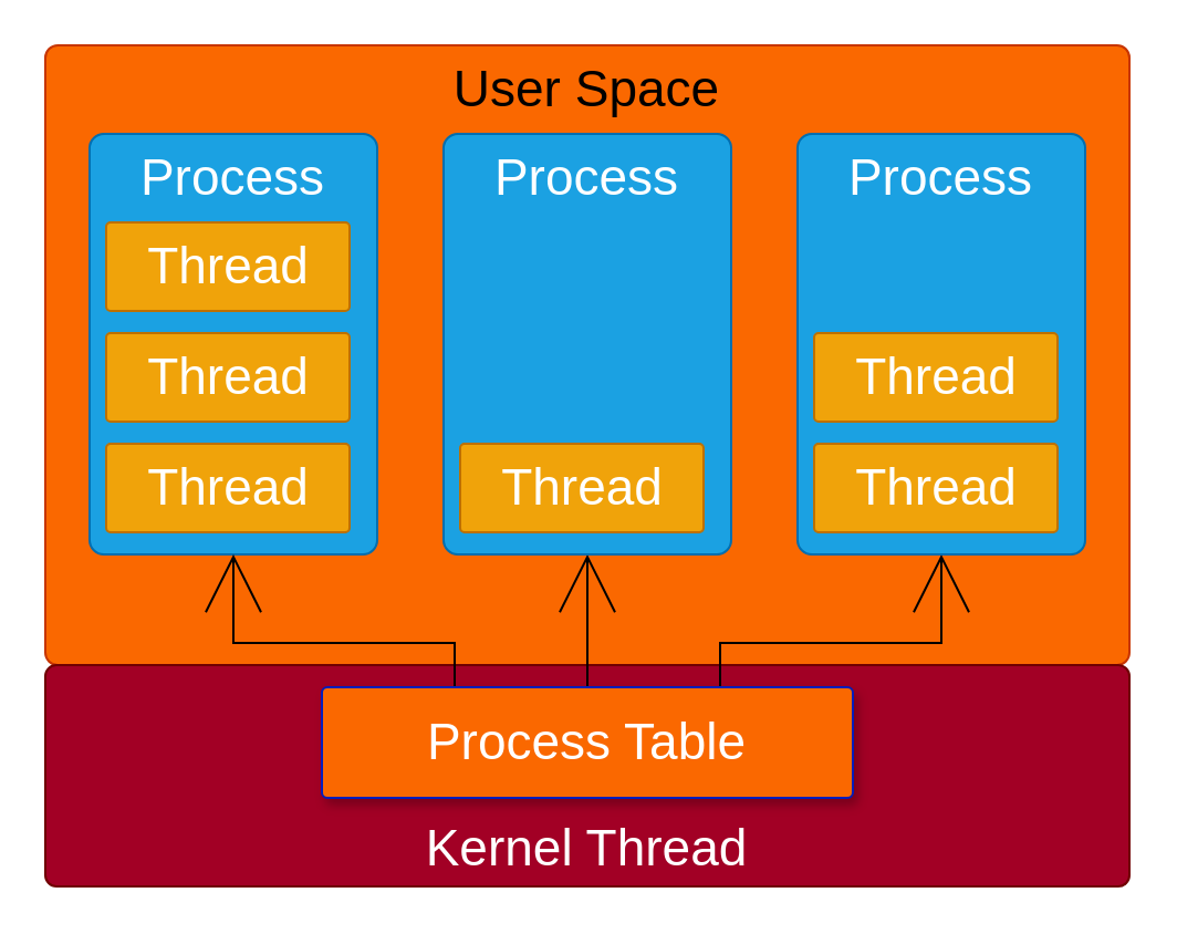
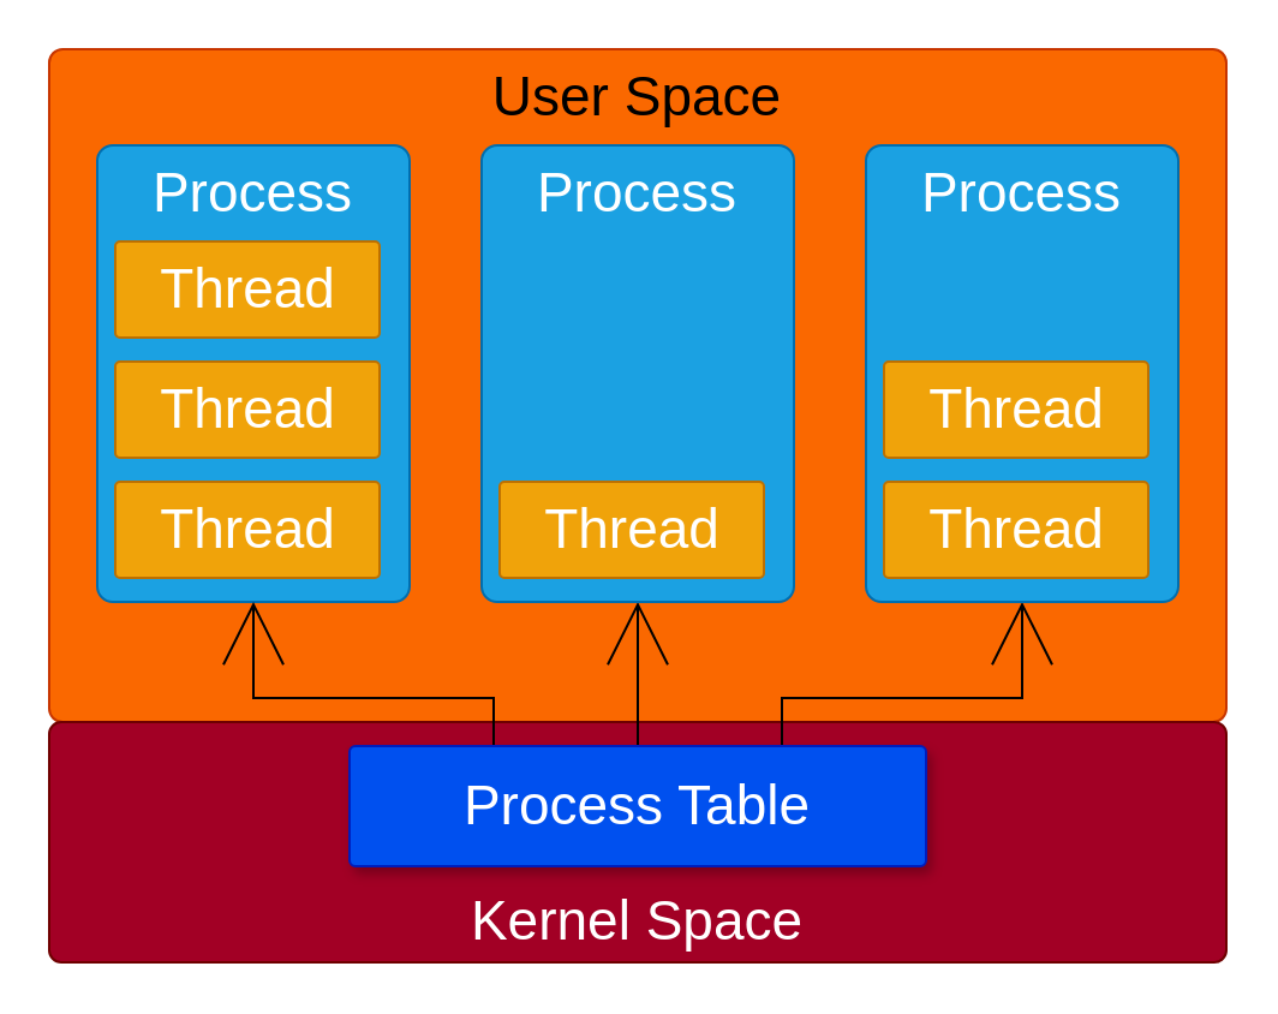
  <mxCell id="0" />
  <mxCell id="1" parent="0" />
  <mxCell id="2" value="&lt;font style=&quot;font-size: 23px&quot;&gt;User Space&lt;br&gt;&lt;/font&gt;" style="rounded=1;whiteSpace=wrap;html=1;verticalAlign=top;arcSize=2;fillColor=#fa6800;strokeColor=#C73500;" vertex="1" parent="1"><mxGeometry x="20" y="20" width="490" height="280" as="geometry" /></mxCell>
  <mxCell id="3" value="&lt;font style=&quot;font-size: 23px&quot;&gt;Process&lt;br&gt;&lt;/font&gt;" style="rounded=1;whiteSpace=wrap;html=1;verticalAlign=top;arcSize=5;fillColor=#1ba1e2;strokeColor=#006EAF;fontColor=#ffffff;" vertex="1" parent="1"><mxGeometry x="40" y="60" width="130" height="190" as="geometry" /></mxCell>
- <mxCell id="4" value="&lt;font style=&quot;font-size: 23px&quot;&gt;Kernel Thread&lt;br&gt;&lt;/font&gt;" style="rounded=1;whiteSpace=wrap;html=1;verticalAlign=bottom;arcSize=5;fillColor=#a20025;strokeColor=#6F0000;fontColor=#ffffff;" vertex="1" parent="1"><mxGeometry x="20" y="300" width="490" height="100" as="geometry" /></mxCell>
+ <mxCell id="4" value="&lt;font style=&quot;font-size: 23px&quot;&gt;Kernel Space&lt;br&gt;&lt;/font&gt;" style="rounded=1;whiteSpace=wrap;html=1;verticalAlign=bottom;arcSize=5;fillColor=#a20025;strokeColor=#6F0000;fontColor=#ffffff;" vertex="1" parent="1"><mxGeometry x="20" y="300" width="490" height="100" as="geometry" /></mxCell>
  <mxCell id="5" style="edgeStyle=orthogonalEdgeStyle;rounded=0;orthogonalLoop=1;jettySize=auto;html=1;exitX=0.25;exitY=0;exitDx=0;exitDy=0;entryX=0.5;entryY=1;entryDx=0;entryDy=0;endArrow=open;endFill=0;endSize=24;" edge="1" parent="1" source="8" target="3"><mxGeometry relative="1" as="geometry" /></mxCell>
  <mxCell id="6" style="edgeStyle=orthogonalEdgeStyle;rounded=0;orthogonalLoop=1;jettySize=auto;html=1;exitX=0.5;exitY=0;exitDx=0;exitDy=0;entryX=0.5;entryY=1;entryDx=0;entryDy=0;endArrow=open;endFill=0;endSize=24;" edge="1" parent="1" source="8" target="12"><mxGeometry relative="1" as="geometry" /></mxCell>
  <mxCell id="7" style="edgeStyle=orthogonalEdgeStyle;rounded=0;orthogonalLoop=1;jettySize=auto;html=1;exitX=0.75;exitY=0;exitDx=0;exitDy=0;entryX=0.5;entryY=1;entryDx=0;entryDy=0;endArrow=open;endFill=0;endSize=24;" edge="1" parent="1" source="8" target="14"><mxGeometry relative="1" as="geometry" /></mxCell>
- <mxCell id="8" value="&lt;font style=&quot;font-size: 23px&quot;&gt;Process Table&lt;br&gt;&lt;/font&gt;" style="rounded=1;whiteSpace=wrap;html=1;verticalAlign=middle;arcSize=5;fillColor=#fa6800;strokeColor=#001DBC;fontColor=#ffffff;shadow=1;" vertex="1" parent="1"><mxGeometry x="145" y="310" width="240" height="50" as="geometry" /></mxCell>
+ <mxCell id="8" value="&lt;font style=&quot;font-size: 23px&quot;&gt;Process Table&lt;br&gt;&lt;/font&gt;" style="rounded=1;whiteSpace=wrap;html=1;verticalAlign=middle;arcSize=5;fillColor=#0050ef;strokeColor=#001DBC;fontColor=#ffffff;shadow=1;" vertex="1" parent="1"><mxGeometry x="145" y="310" width="240" height="50" as="geometry" /></mxCell>
  <mxCell id="9" value="&lt;font style=&quot;font-size: 23px&quot;&gt;Thread&lt;br&gt;&lt;/font&gt;" style="rounded=1;whiteSpace=wrap;html=1;verticalAlign=top;arcSize=5;fillColor=#f0a30a;strokeColor=#BD7000;fontColor=#FFFFFF;" vertex="1" parent="1"><mxGeometry x="47.5" y="150" width="110" height="40" as="geometry" /></mxCell>
  <mxCell id="10" value="&lt;font style=&quot;font-size: 23px&quot;&gt;Thread&lt;br&gt;&lt;/font&gt;" style="rounded=1;whiteSpace=wrap;html=1;verticalAlign=top;arcSize=5;fillColor=#f0a30a;strokeColor=#BD7000;fontColor=#FFFFFF;" vertex="1" parent="1"><mxGeometry x="47.5" y="200" width="110" height="40" as="geometry" /></mxCell>
  <mxCell id="11" value="&lt;font style=&quot;font-size: 23px&quot;&gt;Thread&lt;br&gt;&lt;/font&gt;" style="rounded=1;whiteSpace=wrap;html=1;verticalAlign=top;arcSize=5;fillColor=#f0a30a;strokeColor=#BD7000;fontColor=#FFFFFF;" vertex="1" parent="1"><mxGeometry x="47.5" y="100" width="110" height="40" as="geometry" /></mxCell>
  <mxCell id="12" value="&lt;font style=&quot;font-size: 23px&quot;&gt;Process&lt;br&gt;&lt;/font&gt;" style="rounded=1;whiteSpace=wrap;html=1;verticalAlign=top;arcSize=5;fillColor=#1ba1e2;strokeColor=#006EAF;fontColor=#ffffff;" vertex="1" parent="1"><mxGeometry x="200" y="60" width="130" height="190" as="geometry" /></mxCell>
  <mxCell id="13" value="&lt;font style=&quot;font-size: 23px&quot;&gt;Thread&lt;br&gt;&lt;/font&gt;" style="rounded=1;whiteSpace=wrap;html=1;verticalAlign=top;arcSize=5;fillColor=#f0a30a;strokeColor=#BD7000;fontColor=#FFFFFF;" vertex="1" parent="1"><mxGeometry x="207.5" y="200" width="110" height="40" as="geometry" /></mxCell>
  <mxCell id="14" value="&lt;font style=&quot;font-size: 23px&quot;&gt;Process&lt;br&gt;&lt;/font&gt;" style="rounded=1;whiteSpace=wrap;html=1;verticalAlign=top;arcSize=5;fillColor=#1ba1e2;strokeColor=#006EAF;fontColor=#ffffff;" vertex="1" parent="1"><mxGeometry x="360" y="60" width="130" height="190" as="geometry" /></mxCell>
  <mxCell id="15" value="&lt;font style=&quot;font-size: 23px&quot;&gt;Thread&lt;br&gt;&lt;/font&gt;" style="rounded=1;whiteSpace=wrap;html=1;verticalAlign=top;arcSize=5;fillColor=#f0a30a;strokeColor=#BD7000;fontColor=#FFFFFF;" vertex="1" parent="1"><mxGeometry x="367.5" y="150" width="110" height="40" as="geometry" /></mxCell>
  <mxCell id="16" value="&lt;font style=&quot;font-size: 23px&quot;&gt;Thread&lt;br&gt;&lt;/font&gt;" style="rounded=1;whiteSpace=wrap;html=1;verticalAlign=top;arcSize=5;fillColor=#f0a30a;strokeColor=#BD7000;fontColor=#FFFFFF;" vertex="1" parent="1"><mxGeometry x="367.5" y="200" width="110" height="40" as="geometry" /></mxCell>
